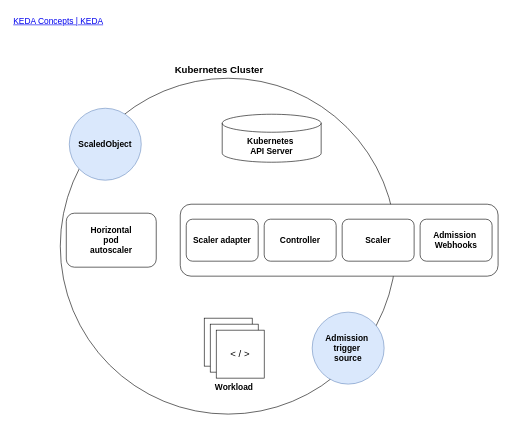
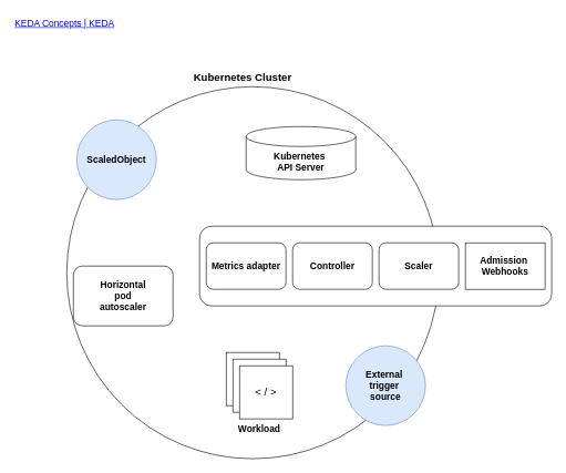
  <mxCell id="0" />
  <mxCell id="1" parent="0" />
  <mxCell id="2" value="&lt;a href=&quot;https://keda.sh/docs/2.18/concepts/&quot;&gt;KEDA Concepts | KEDA&lt;/a&gt;" style="text;html=1;whiteSpace=wrap;strokeColor=none;fillColor=none;align=left;verticalAlign=middle;rounded=0;fontSize=14;" vertex="1" parent="1"><mxGeometry x="20" y="20" width="440" height="30" as="geometry" /></mxCell>
  <mxCell id="3" value="" style="ellipse;whiteSpace=wrap;html=1;aspect=fixed;fillColor=none;" vertex="1" parent="1"><mxGeometry x="100" y="130" width="560" height="560" as="geometry" /></mxCell>
  <mxCell id="4" value="&lt;b&gt;Kubernetes Cluster&lt;/b&gt;" style="text;html=1;whiteSpace=wrap;strokeColor=none;fillColor=none;align=center;verticalAlign=middle;rounded=0;fontSize=16;" vertex="1" parent="1"><mxGeometry x="265" y="100" width="200" height="30" as="geometry" /></mxCell>
  <mxCell id="5" value="&lt;font style=&quot;font-size: 14px;&quot;&gt;&lt;b&gt;&lt;font&gt;Kubernetes&amp;nbsp;&lt;br&gt;API Server&lt;/font&gt;&lt;/b&gt;&lt;/font&gt;" style="shape=cylinder3;whiteSpace=wrap;html=1;boundedLbl=1;backgroundOutline=1;size=15;" vertex="1" parent="1"><mxGeometry x="370" y="190" width="165" height="80" as="geometry" /></mxCell>
  <mxCell id="6" value="&lt;font style=&quot;font-size: 14px;&quot;&gt;&lt;b&gt;ScaledObject&lt;/b&gt;&lt;/font&gt;" style="ellipse;whiteSpace=wrap;html=1;aspect=fixed;fillColor=#dae8fc;strokeColor=#6c8ebf;" vertex="1" parent="1"><mxGeometry x="115" y="180" width="120" height="120" as="geometry" /></mxCell>
  <mxCell id="7" value="" style="rounded=1;whiteSpace=wrap;html=1;" vertex="1" parent="1"><mxGeometry x="300" y="340" width="530" height="120" as="geometry" /></mxCell>
- <mxCell id="8" value="&lt;font style=&quot;font-size: 14px;&quot;&gt;&lt;b&gt;Horizontal&lt;br&gt;pod&lt;br&gt;autoscaler&lt;/b&gt;&lt;/font&gt;" style="rounded=1;whiteSpace=wrap;html=1;" vertex="1" parent="1"><mxGeometry x="110" y="355" width="150" height="90" as="geometry" /></mxCell>
- <mxCell id="9" value="&lt;b&gt;&lt;font style=&quot;font-size: 14px;&quot;&gt;Scaler adapter&lt;/font&gt;&lt;/b&gt;" style="rounded=1;whiteSpace=wrap;html=1;" vertex="1" parent="1"><mxGeometry x="310" y="365" width="120" height="70" as="geometry" /></mxCell>
+ <mxCell id="8" value="&lt;font style=&quot;font-size: 14px;&quot;&gt;&lt;b&gt;Horizontal&lt;br&gt;pod&lt;br&gt;autoscaler&lt;/b&gt;&lt;/font&gt;" style="rounded=1;whiteSpace=wrap;html=1;" vertex="1" parent="1"><mxGeometry x="110" y="400" width="150" height="90" as="geometry" /></mxCell>
+ <mxCell id="9" value="&lt;b&gt;&lt;font style=&quot;font-size: 14px;&quot;&gt;Metrics adapter&lt;/font&gt;&lt;/b&gt;" style="rounded=1;whiteSpace=wrap;html=1;" vertex="1" parent="1"><mxGeometry x="310" y="365" width="120" height="70" as="geometry" /></mxCell>
  <mxCell id="10" value="&lt;font style=&quot;font-size: 14px;&quot;&gt;&lt;b&gt;Controller&lt;/b&gt;&lt;/font&gt;" style="rounded=1;whiteSpace=wrap;html=1;" vertex="1" parent="1"><mxGeometry x="440" y="365" width="120" height="70" as="geometry" /></mxCell>
  <mxCell id="11" value="&lt;font style=&quot;font-size: 14px;&quot;&gt;&lt;b&gt;Scaler&lt;/b&gt;&lt;/font&gt;" style="rounded=1;whiteSpace=wrap;html=1;" vertex="1" parent="1"><mxGeometry x="570" y="365" width="120" height="70" as="geometry" /></mxCell>
- <mxCell id="12" value="&lt;b&gt;&lt;font style=&quot;font-size: 14px;&quot;&gt;Admission&amp;nbsp;&lt;br&gt;Webhooks&lt;/font&gt;&lt;/b&gt;" style="rounded=1;whiteSpace=wrap;html=1;" vertex="1" parent="1"><mxGeometry x="700" y="365" width="120" height="70" as="geometry" /></mxCell>
+ <mxCell id="12" value="&lt;b&gt;&lt;font style=&quot;font-size: 14px;&quot;&gt;Admission&amp;nbsp;&lt;br&gt;Webhooks&lt;/font&gt;&lt;/b&gt;" style="whiteSpace=wrap;html=1;rounded=0;" vertex="1" parent="1"><mxGeometry x="700" y="365" width="120" height="70" as="geometry" /></mxCell>
  <mxCell id="13" value="" style="whiteSpace=wrap;html=1;aspect=fixed;" vertex="1" parent="1"><mxGeometry x="340" y="530" width="80" height="80" as="geometry" /></mxCell>
  <mxCell id="14" value="" style="whiteSpace=wrap;html=1;aspect=fixed;" vertex="1" parent="1"><mxGeometry x="350" y="540" width="80" height="80" as="geometry" /></mxCell>
  <mxCell id="15" value="&lt;font style=&quot;font-size: 16px;&quot;&gt;&amp;lt; / &amp;gt;&lt;/font&gt;" style="whiteSpace=wrap;html=1;aspect=fixed;" vertex="1" parent="1"><mxGeometry x="360" y="550" width="80" height="80" as="geometry" /></mxCell>
- <mxCell id="16" value="&lt;div align=&quot;center&quot;&gt;&lt;b&gt;&lt;font style=&quot;font-size: 14px;&quot;&gt;Admission&amp;nbsp;&lt;/font&gt;&lt;/b&gt;&lt;/div&gt;&lt;div align=&quot;center&quot;&gt;&lt;b&gt;&lt;font style=&quot;font-size: 14px;&quot;&gt;trigger&amp;nbsp;&lt;/font&gt;&lt;/b&gt;&lt;/div&gt;&lt;div align=&quot;center&quot;&gt;&lt;b&gt;&lt;font style=&quot;font-size: 14px;&quot;&gt;source&lt;/font&gt;&lt;/b&gt;&lt;/div&gt;" style="ellipse;whiteSpace=wrap;html=1;aspect=fixed;fillColor=#dae8fc;strokeColor=#6c8ebf;align=center;" vertex="1" parent="1"><mxGeometry x="520" y="520" width="120" height="120" as="geometry" /></mxCell>
+ <mxCell id="16" value="&lt;div align=&quot;center&quot;&gt;&lt;b&gt;&lt;font style=&quot;font-size: 14px;&quot;&gt;External&amp;nbsp;&lt;/font&gt;&lt;/b&gt;&lt;/div&gt;&lt;div align=&quot;center&quot;&gt;&lt;b&gt;&lt;font style=&quot;font-size: 14px;&quot;&gt;trigger&amp;nbsp;&lt;/font&gt;&lt;/b&gt;&lt;/div&gt;&lt;div align=&quot;center&quot;&gt;&lt;b&gt;&lt;font style=&quot;font-size: 14px;&quot;&gt;source&lt;/font&gt;&lt;/b&gt;&lt;/div&gt;" style="ellipse;whiteSpace=wrap;html=1;aspect=fixed;fillColor=#dae8fc;strokeColor=#6c8ebf;align=center;" vertex="1" parent="1"><mxGeometry x="520" y="520" width="120" height="120" as="geometry" /></mxCell>
  <mxCell id="17" value="&lt;font style=&quot;font-size: 14px;&quot;&gt;&lt;b&gt;Workload&lt;/b&gt;&lt;/font&gt;" style="text;html=1;whiteSpace=wrap;strokeColor=none;fillColor=none;align=center;verticalAlign=middle;rounded=0;" vertex="1" parent="1"><mxGeometry x="340" y="630" width="100" height="30" as="geometry" /></mxCell>
